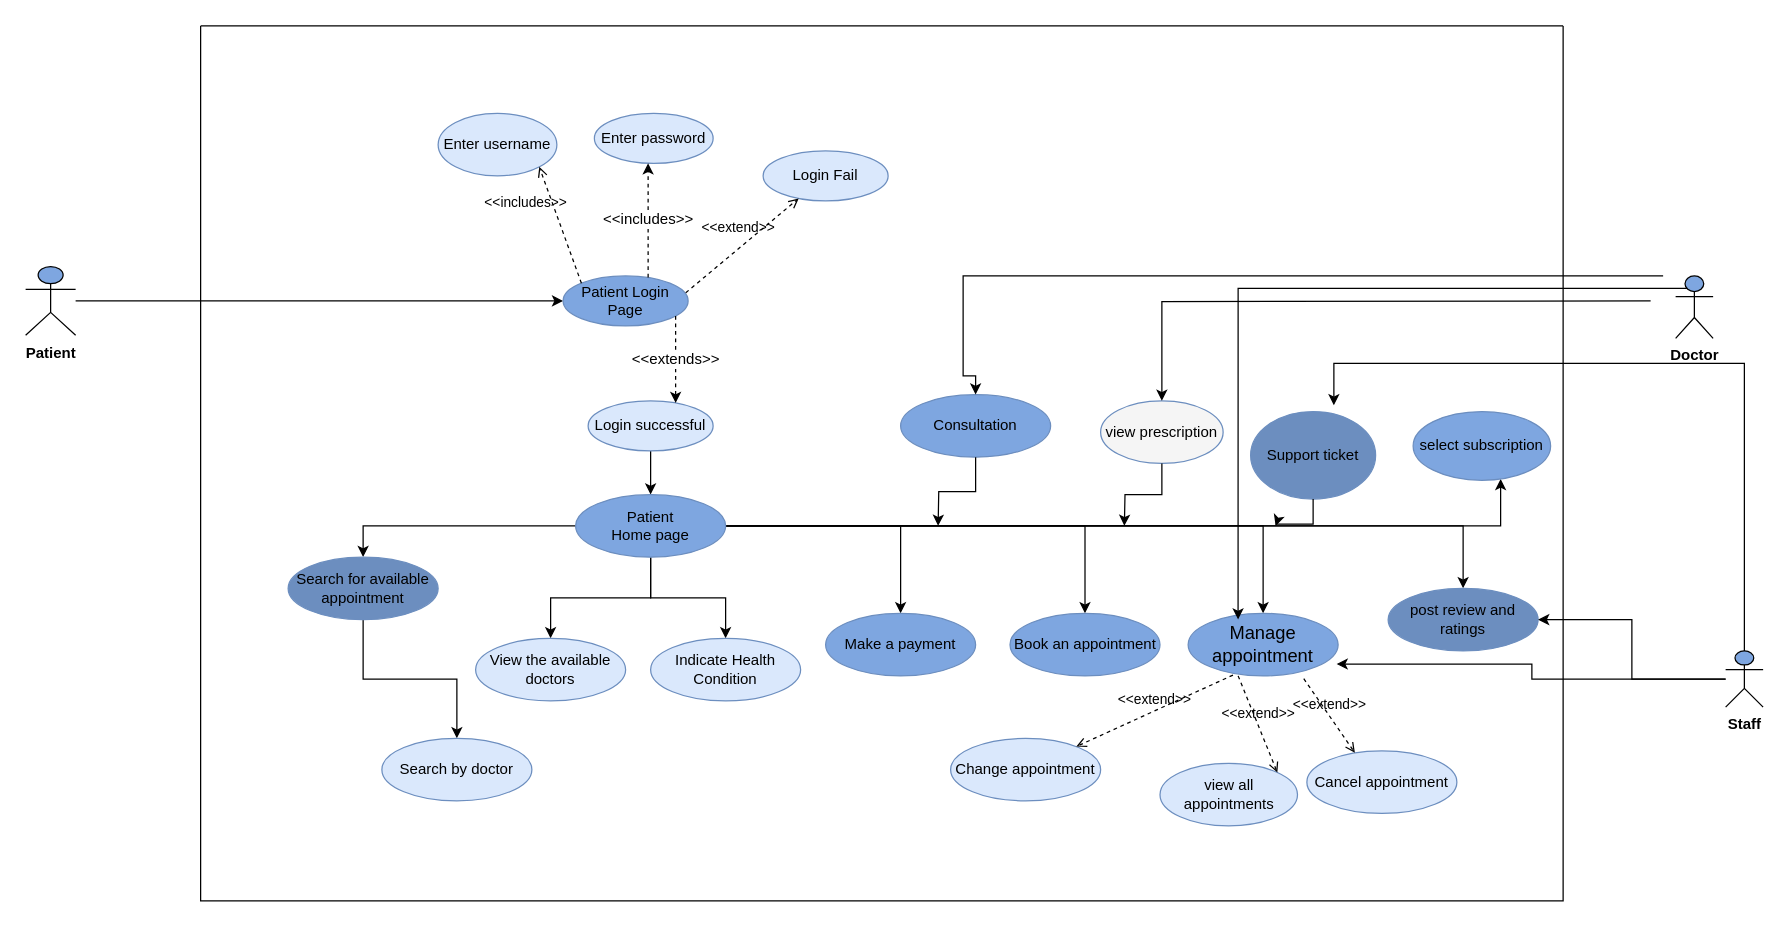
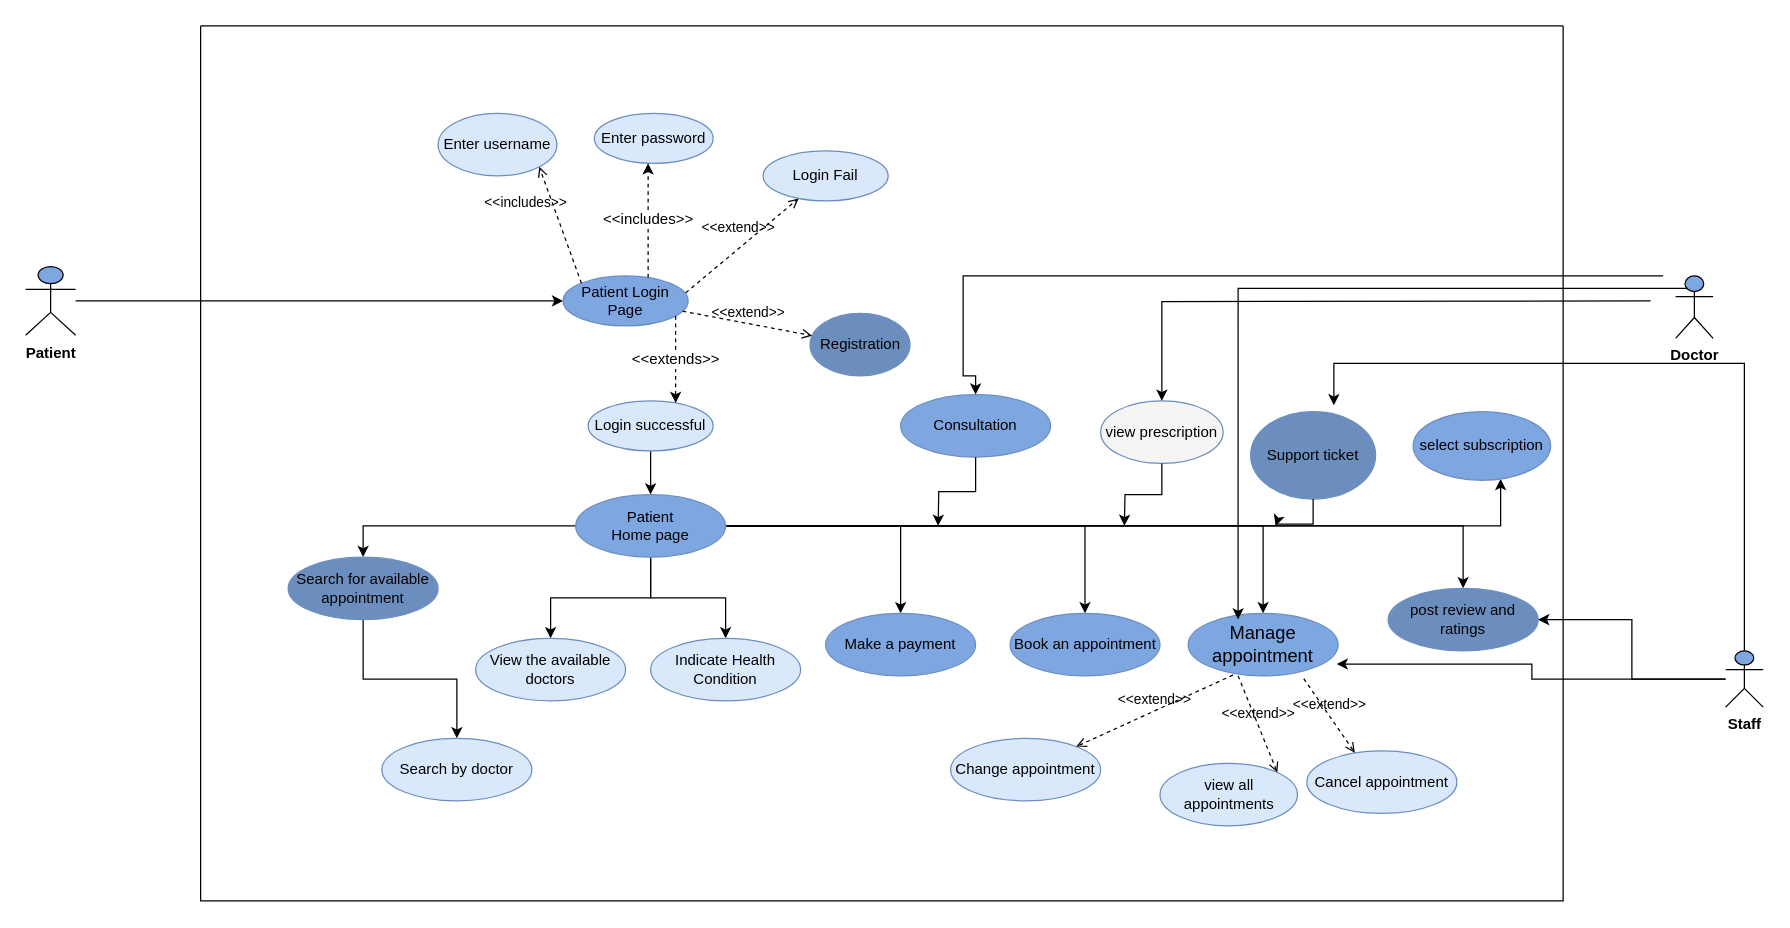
  <mxCell id="0" />
  <mxCell id="1" parent="0" />
  <mxCell id="2" style="edgeStyle=orthogonalEdgeStyle;rounded=0;orthogonalLoop=1;jettySize=auto;html=1;" edge="1" parent="1" source="3" target="5"><mxGeometry relative="1" as="geometry" /></mxCell>
  <mxCell id="3" value="&lt;b&gt;Patient&lt;/b&gt;" style="shape=umlActor;verticalLabelPosition=bottom;verticalAlign=top;html=1;outlineConnect=0;fillColor=#7EA6E0;" parent="1" vertex="1"><mxGeometry x="20" y="212.5" width="40" height="55" as="geometry" /></mxCell>
  <mxCell id="4" value="" style="swimlane;startSize=0;fontSize=12;" parent="1" vertex="1"><mxGeometry x="160" y="20" width="1090" height="700" as="geometry" /></mxCell>
  <mxCell id="5" value="Patient Login Page" style="ellipse;whiteSpace=wrap;html=1;fontSize=12;fillColor=#7EA6E0;strokeColor=#6c8ebf;" parent="4" vertex="1"><mxGeometry x="290" y="200" width="100" height="40" as="geometry" /></mxCell>
  <mxCell id="6" style="edgeStyle=orthogonalEdgeStyle;rounded=0;orthogonalLoop=1;jettySize=auto;html=1;exitX=0.5;exitY=1;exitDx=0;exitDy=0;entryX=0.5;entryY=0;entryDx=0;entryDy=0;fontSize=12;endArrow=classic;endFill=1;" parent="4" source="7" target="21" edge="1"><mxGeometry relative="1" as="geometry" /></mxCell>
  <mxCell id="7" value="Login successful" style="ellipse;whiteSpace=wrap;html=1;fontSize=12;fillColor=#dae8fc;strokeColor=#6c8ebf;" parent="4" vertex="1"><mxGeometry x="310" y="300" width="100" height="40" as="geometry" /></mxCell>
  <mxCell id="8" value="&amp;lt;&amp;lt;extends&amp;gt;&amp;gt;" style="edgeStyle=orthogonalEdgeStyle;rounded=0;orthogonalLoop=1;jettySize=auto;html=1;fontSize=12;endArrow=classic;endFill=1;dashed=1;" parent="4" source="5" target="7" edge="1"><mxGeometry relative="1" as="geometry"><Array as="points"><mxPoint x="380" y="270" /><mxPoint x="380" y="270" /></Array></mxGeometry></mxCell>
  <mxCell id="9" value="Login Fail" style="ellipse;whiteSpace=wrap;html=1;fontSize=12;fillColor=#dae8fc;strokeColor=#6c8ebf;" parent="4" vertex="1"><mxGeometry x="450" y="100" width="100" height="40" as="geometry" /></mxCell>
  <mxCell id="10" value="Enter username" style="ellipse;whiteSpace=wrap;html=1;fontSize=12;fillColor=#dae8fc;strokeColor=#6c8ebf;" parent="4" vertex="1"><mxGeometry x="190" y="70" width="95" height="50" as="geometry" /></mxCell>
  <mxCell id="11" value="Enter password" style="ellipse;whiteSpace=wrap;html=1;fontSize=12;fillColor=#dae8fc;strokeColor=#6c8ebf;" parent="4" vertex="1"><mxGeometry x="315" y="70" width="95" height="40" as="geometry" /></mxCell>
  <mxCell id="12" value="&amp;lt;&amp;lt;includes&amp;gt;&amp;gt;" style="edgeStyle=orthogonalEdgeStyle;rounded=0;orthogonalLoop=1;jettySize=auto;html=1;dashed=1;fontSize=12;endArrow=classic;endFill=1;" parent="4" source="5" target="11" edge="1"><mxGeometry relative="1" as="geometry"><Array as="points"><mxPoint x="358" y="190" /><mxPoint x="358" y="190" /></Array></mxGeometry></mxCell>
  <mxCell id="13" style="edgeStyle=orthogonalEdgeStyle;rounded=0;orthogonalLoop=1;jettySize=auto;html=1;exitX=0;exitY=0.5;exitDx=0;exitDy=0;entryX=0.5;entryY=0;entryDx=0;entryDy=0;" parent="4" source="21" target="23" edge="1"><mxGeometry relative="1" as="geometry" /></mxCell>
  <mxCell id="14" style="edgeStyle=orthogonalEdgeStyle;rounded=0;orthogonalLoop=1;jettySize=auto;html=1;" parent="4" source="21" target="24" edge="1"><mxGeometry relative="1" as="geometry" /></mxCell>
  <mxCell id="15" style="edgeStyle=orthogonalEdgeStyle;rounded=0;orthogonalLoop=1;jettySize=auto;html=1;" parent="4" source="21" target="25" edge="1"><mxGeometry relative="1" as="geometry" /></mxCell>
  <mxCell id="16" style="edgeStyle=orthogonalEdgeStyle;rounded=0;orthogonalLoop=1;jettySize=auto;html=1;" parent="4" source="21" target="26" edge="1"><mxGeometry relative="1" as="geometry" /></mxCell>
  <mxCell id="17" style="edgeStyle=orthogonalEdgeStyle;rounded=0;orthogonalLoop=1;jettySize=auto;html=1;" parent="4" source="21" target="28" edge="1"><mxGeometry relative="1" as="geometry" /></mxCell>
  <mxCell id="18" style="edgeStyle=orthogonalEdgeStyle;rounded=0;orthogonalLoop=1;jettySize=auto;html=1;" parent="4" source="21" target="29" edge="1"><mxGeometry relative="1" as="geometry" /></mxCell>
  <mxCell id="19" style="edgeStyle=orthogonalEdgeStyle;rounded=0;orthogonalLoop=1;jettySize=auto;html=1;" parent="4" source="21" target="32" edge="1"><mxGeometry relative="1" as="geometry" /></mxCell>
  <mxCell id="20" style="edgeStyle=orthogonalEdgeStyle;rounded=0;orthogonalLoop=1;jettySize=auto;html=1;" parent="4" source="21" target="33" edge="1"><mxGeometry relative="1" as="geometry"><Array as="points"><mxPoint x="1040" y="400" /></Array></mxGeometry></mxCell>
  <mxCell id="21" value="Patient &lt;br&gt;Home page" style="ellipse;whiteSpace=wrap;html=1;fontSize=12;fillColor=#7EA6E0;strokeColor=#6C8EBF;" parent="4" vertex="1"><mxGeometry x="300" y="375" width="120" height="50" as="geometry" /></mxCell>
  <mxCell id="22" style="edgeStyle=orthogonalEdgeStyle;rounded=0;orthogonalLoop=1;jettySize=auto;html=1;" parent="4" source="23" target="27" edge="1"><mxGeometry relative="1" as="geometry" /></mxCell>
  <mxCell id="23" value="Search for available appointment" style="ellipse;whiteSpace=wrap;html=1;fontSize=12;fillColor=#6C8EBF;strokeColor=#6c8ebf;" parent="4" vertex="1"><mxGeometry x="70" y="425" width="120" height="50" as="geometry" /></mxCell>
  <mxCell id="24" value="&lt;p class=&quot;MsoNormal&quot;&gt;&lt;span lang=&quot;EN-SG&quot;&gt;View the available doctors&lt;/span&gt;&lt;/p&gt;" style="ellipse;whiteSpace=wrap;html=1;fontSize=12;fillColor=#dae8fc;strokeColor=#6c8ebf;" parent="4" vertex="1"><mxGeometry x="220" y="490" width="120" height="50" as="geometry" /></mxCell>
  <mxCell id="25" value="&lt;p class=&quot;MsoNormal&quot;&gt;Indicate Health Condition&lt;/p&gt;" style="ellipse;whiteSpace=wrap;html=1;fontSize=12;fillColor=#dae8fc;strokeColor=#6c8ebf;" parent="4" vertex="1"><mxGeometry x="360" y="490" width="120" height="50" as="geometry" /></mxCell>
  <mxCell id="26" value="&lt;p class=&quot;MsoNormal&quot;&gt;&lt;span lang=&quot;EN-SG&quot;&gt;Make a payment&lt;/span&gt;&lt;/p&gt;" style="ellipse;whiteSpace=wrap;html=1;fontSize=12;fillColor=#7EA6E0;strokeColor=#6c8ebf;" parent="4" vertex="1"><mxGeometry x="500" y="470" width="120" height="50" as="geometry" /></mxCell>
  <mxCell id="27" value="Search by doctor" style="ellipse;whiteSpace=wrap;html=1;fontSize=12;fillColor=#dae8fc;strokeColor=#6c8ebf;" parent="4" vertex="1"><mxGeometry x="145" y="570" width="120" height="50" as="geometry" /></mxCell>
  <mxCell id="28" value="&lt;p class=&quot;MsoNormal&quot;&gt;&lt;span lang=&quot;EN-SG&quot;&gt;Book an appointment&lt;/span&gt;&lt;/p&gt;" style="ellipse;whiteSpace=wrap;html=1;fontSize=12;fillColor=#7EA6E0;strokeColor=#6c8ebf;" parent="4" vertex="1"><mxGeometry x="647.5" y="470" width="120" height="50" as="geometry" /></mxCell>
  <mxCell id="29" value="&lt;p class=&quot;MsoNormal&quot;&gt;&lt;span style=&quot;font-size:11.0pt;line-height:&lt;br/&gt;107%;font-family:&amp;quot;Calibri&amp;quot;,sans-serif;mso-ascii-theme-font:minor-latin;&lt;br/&gt;mso-fareast-font-family:Calibri;mso-fareast-theme-font:minor-latin;mso-hansi-theme-font:&lt;br/&gt;minor-latin;mso-bidi-font-family:&amp;quot;Times New Roman&amp;quot;;mso-bidi-theme-font:minor-bidi;&lt;br/&gt;mso-ansi-language:EN-SG;mso-fareast-language:EN-US;mso-bidi-language:AR-SA&quot; lang=&quot;EN-SG&quot;&gt;Manage&lt;br/&gt;appointment&lt;/span&gt;&lt;br&gt;&lt;/p&gt;" style="ellipse;whiteSpace=wrap;html=1;fontSize=12;fillColor=#7EA6E0;strokeColor=#6c8ebf;" parent="4" vertex="1"><mxGeometry x="790" y="470" width="120" height="50" as="geometry" /></mxCell>
  <mxCell id="30" value="&lt;p class=&quot;MsoNormal&quot;&gt;&lt;span lang=&quot;EN-SG&quot;&gt;Change appointment&lt;/span&gt;&lt;/p&gt;" style="ellipse;whiteSpace=wrap;html=1;fontSize=12;fillColor=#dae8fc;strokeColor=#6c8ebf;" parent="4" vertex="1"><mxGeometry x="600" y="570" width="120" height="50" as="geometry" /></mxCell>
  <mxCell id="31" value="&lt;p class=&quot;MsoNormal&quot;&gt;&lt;span lang=&quot;EN-SG&quot;&gt;Cancel appointment&lt;/span&gt;&lt;/p&gt;" style="ellipse;whiteSpace=wrap;html=1;fontSize=12;fillColor=#dae8fc;strokeColor=#6c8ebf;" parent="4" vertex="1"><mxGeometry x="885" y="580" width="120" height="50" as="geometry" /></mxCell>
  <mxCell id="32" value="&lt;p class=&quot;MsoNormal&quot;&gt;post review and ratings&lt;/p&gt;" style="ellipse;whiteSpace=wrap;html=1;fontSize=12;fillColor=#6C8EBF;strokeColor=#6c8ebf;" parent="4" vertex="1"><mxGeometry x="950" y="450" width="120" height="50" as="geometry" /></mxCell>
  <mxCell id="33" value="select subscription" style="ellipse;whiteSpace=wrap;html=1;fillColor=#7EA6E0;strokeColor=#6c8ebf;" parent="4" vertex="1"><mxGeometry x="970" y="308.5" width="110" height="55" as="geometry" /></mxCell>
  <mxCell id="34" value="Support ticket" style="ellipse;whiteSpace=wrap;html=1;fillColor=#6C8EBF;strokeColor=#6c8ebf;" parent="4" vertex="1"><mxGeometry x="840" y="308.5" width="100" height="70" as="geometry" /></mxCell>
  <mxCell id="35" value="view prescription" style="ellipse;whiteSpace=wrap;html=1;fillColor=#f5f5f5;strokeColor=#6c8ebf;" parent="4" vertex="1"><mxGeometry x="720" y="300" width="98" height="50" as="geometry" /></mxCell>
  <mxCell id="36" value="view all appointments" style="ellipse;whiteSpace=wrap;html=1;fillColor=#dae8fc;strokeColor=#6c8ebf;" parent="4" vertex="1"><mxGeometry x="767.5" y="590" width="110" height="50" as="geometry" /></mxCell>
+ <mxCell id="37" value="Registration" style="ellipse;whiteSpace=wrap;html=1;fillColor=#6C8EBF;strokeColor=#6c8ebf;" parent="4" vertex="1"><mxGeometry x="487.5" y="230" width="80" height="50" as="geometry" /></mxCell>
+ <mxCell id="38" value="&amp;lt;&amp;lt;extend&amp;gt;&amp;gt;" style="html=1;verticalAlign=bottom;labelBackgroundColor=none;endArrow=open;endFill=0;dashed=1;rounded=0;" parent="4" source="5" target="37" edge="1"><mxGeometry width="160" relative="1" as="geometry"><mxPoint x="400" y="230" as="sourcePoint" /><mxPoint x="560" y="230" as="targetPoint" /></mxGeometry></mxCell>
  <mxCell id="39" style="edgeStyle=orthogonalEdgeStyle;rounded=0;orthogonalLoop=1;jettySize=auto;html=1;entryX=0.333;entryY=0.097;entryDx=0;entryDy=0;entryPerimeter=0;" edge="1" parent="4" target="29"><mxGeometry relative="1" as="geometry"><mxPoint x="1190" y="210" as="sourcePoint" /><Array as="points"><mxPoint x="830" y="210" /></Array></mxGeometry></mxCell>
  <mxCell id="40" value="&lt;p class=&quot;MsoNormal&quot;&gt;Consultation&lt;/p&gt;" style="ellipse;whiteSpace=wrap;html=1;fontSize=12;fillColor=#7EA6E0;strokeColor=#6c8ebf;" vertex="1" parent="4"><mxGeometry x="560" y="295" width="120" height="50" as="geometry" /></mxCell>
  <mxCell id="41" value="&amp;lt;&amp;lt;extend&amp;gt;&amp;gt;" style="html=1;verticalAlign=bottom;labelBackgroundColor=none;endArrow=open;endFill=0;dashed=1;rounded=0;exitX=0.981;exitY=0.338;exitDx=0;exitDy=0;exitPerimeter=0;" edge="1" parent="4" source="5" target="9"><mxGeometry x="0.021" y="7" width="160" relative="1" as="geometry"><mxPoint x="395.476" y="238.313" as="sourcePoint" /><mxPoint x="499.124" y="257.948" as="targetPoint" /><mxPoint as="offset" /></mxGeometry></mxCell>
  <mxCell id="42" value="&amp;lt;&amp;lt;includes&amp;gt;&amp;gt;" style="html=1;verticalAlign=bottom;labelBackgroundColor=none;endArrow=open;endFill=0;dashed=1;rounded=0;exitX=0;exitY=0;exitDx=0;exitDy=0;entryX=1;entryY=1;entryDx=0;entryDy=0;" edge="1" parent="4" source="5" target="10"><mxGeometry x="0.367" y="23" width="160" relative="1" as="geometry"><mxPoint x="398.1" y="223.52" as="sourcePoint" /><mxPoint x="488.503" y="148.057" as="targetPoint" /><mxPoint as="offset" /></mxGeometry></mxCell>
  <mxCell id="43" value="&amp;lt;&amp;lt;extend&amp;gt;&amp;gt;" style="html=1;verticalAlign=bottom;labelBackgroundColor=none;endArrow=open;endFill=0;dashed=1;rounded=0;exitX=0.299;exitY=0.988;exitDx=0;exitDy=0;exitPerimeter=0;" edge="1" parent="4" source="29" target="30"><mxGeometry width="160" relative="1" as="geometry"><mxPoint x="395.481" y="238.309" as="sourcePoint" /><mxPoint x="499.115" y="257.968" as="targetPoint" /></mxGeometry></mxCell>
  <mxCell id="44" value="&amp;lt;&amp;lt;extend&amp;gt;&amp;gt;" style="html=1;verticalAlign=bottom;labelBackgroundColor=none;endArrow=open;endFill=0;dashed=1;rounded=0;entryX=0.32;entryY=0.031;entryDx=0;entryDy=0;entryPerimeter=0;exitX=0.771;exitY=1.045;exitDx=0;exitDy=0;exitPerimeter=0;" edge="1" parent="4" source="29" target="31"><mxGeometry width="160" relative="1" as="geometry"><mxPoint x="840" y="530" as="sourcePoint" /><mxPoint x="834.199" y="607.464" as="targetPoint" /></mxGeometry></mxCell>
  <mxCell id="45" style="edgeStyle=orthogonalEdgeStyle;rounded=0;orthogonalLoop=1;jettySize=auto;html=1;" parent="1" source="34" edge="1"><mxGeometry relative="1" as="geometry"><mxPoint x="1020" y="420" as="targetPoint" /></mxGeometry></mxCell>
  <mxCell id="46" value="&lt;b&gt;Doctor&lt;/b&gt;" style="shape=umlActor;verticalLabelPosition=bottom;verticalAlign=top;html=1;outlineConnect=0;fillColor=#7EA6E0;strokeColor=#000000;" vertex="1" parent="1"><mxGeometry x="1340" y="220" width="30" height="50" as="geometry" /></mxCell>
  <mxCell id="47" style="edgeStyle=orthogonalEdgeStyle;rounded=0;orthogonalLoop=1;jettySize=auto;html=1;entryX=0.99;entryY=0.811;entryDx=0;entryDy=0;entryPerimeter=0;" edge="1" parent="1" source="50" target="29"><mxGeometry relative="1" as="geometry" /></mxCell>
  <mxCell id="48" style="edgeStyle=orthogonalEdgeStyle;rounded=0;orthogonalLoop=1;jettySize=auto;html=1;entryX=1;entryY=0.5;entryDx=0;entryDy=0;" edge="1" parent="1" source="50" target="32"><mxGeometry relative="1" as="geometry" /></mxCell>
  <mxCell id="49" style="edgeStyle=orthogonalEdgeStyle;rounded=0;orthogonalLoop=1;jettySize=auto;html=1;entryX=0.666;entryY=-0.07;entryDx=0;entryDy=0;entryPerimeter=0;" edge="1" parent="1" source="50" target="34"><mxGeometry relative="1" as="geometry"><Array as="points"><mxPoint x="1395" y="290" /><mxPoint x="1067" y="290" /></Array></mxGeometry></mxCell>
  <mxCell id="50" value="&lt;b&gt;Staff&lt;/b&gt;" style="shape=umlActor;verticalLabelPosition=bottom;verticalAlign=top;html=1;outlineConnect=0;fillColor=#7EA6E0;" vertex="1" parent="1"><mxGeometry x="1380" y="520" width="30" height="45" as="geometry" /></mxCell>
  <mxCell id="51" style="edgeStyle=orthogonalEdgeStyle;rounded=0;orthogonalLoop=1;jettySize=auto;html=1;entryX=0.5;entryY=0;entryDx=0;entryDy=0;" edge="1" parent="1" target="35"><mxGeometry relative="1" as="geometry"><mxPoint x="1320" y="240" as="sourcePoint" /><mxPoint x="959.96" y="504.85" as="targetPoint" /><Array as="points" /></mxGeometry></mxCell>
  <mxCell id="52" style="edgeStyle=orthogonalEdgeStyle;rounded=0;orthogonalLoop=1;jettySize=auto;html=1;" edge="1" parent="1" source="35"><mxGeometry relative="1" as="geometry"><mxPoint x="899" y="420" as="targetPoint" /></mxGeometry></mxCell>
  <mxCell id="53" style="edgeStyle=orthogonalEdgeStyle;rounded=0;orthogonalLoop=1;jettySize=auto;html=1;" edge="1" parent="1" source="40"><mxGeometry relative="1" as="geometry"><mxPoint x="750" y="420" as="targetPoint" /></mxGeometry></mxCell>
  <mxCell id="54" style="edgeStyle=orthogonalEdgeStyle;rounded=0;orthogonalLoop=1;jettySize=auto;html=1;entryX=0.5;entryY=0;entryDx=0;entryDy=0;" edge="1" parent="1" target="40"><mxGeometry relative="1" as="geometry"><mxPoint x="1330" y="220" as="sourcePoint" /><mxPoint x="909" y="330" as="targetPoint" /><Array as="points"><mxPoint x="770" y="220" /><mxPoint x="770" y="300" /><mxPoint x="780" y="300" /></Array></mxGeometry></mxCell>
  <mxCell id="55" value="&amp;lt;&amp;lt;extend&amp;gt;&amp;gt;" style="html=1;verticalAlign=bottom;labelBackgroundColor=none;endArrow=open;endFill=0;dashed=1;rounded=0;entryX=1;entryY=0;entryDx=0;entryDy=0;" edge="1" parent="1" target="36"><mxGeometry width="160" relative="1" as="geometry"><mxPoint x="990" y="540" as="sourcePoint" /><mxPoint x="860.849" y="606.689" as="targetPoint" /></mxGeometry></mxCell>
